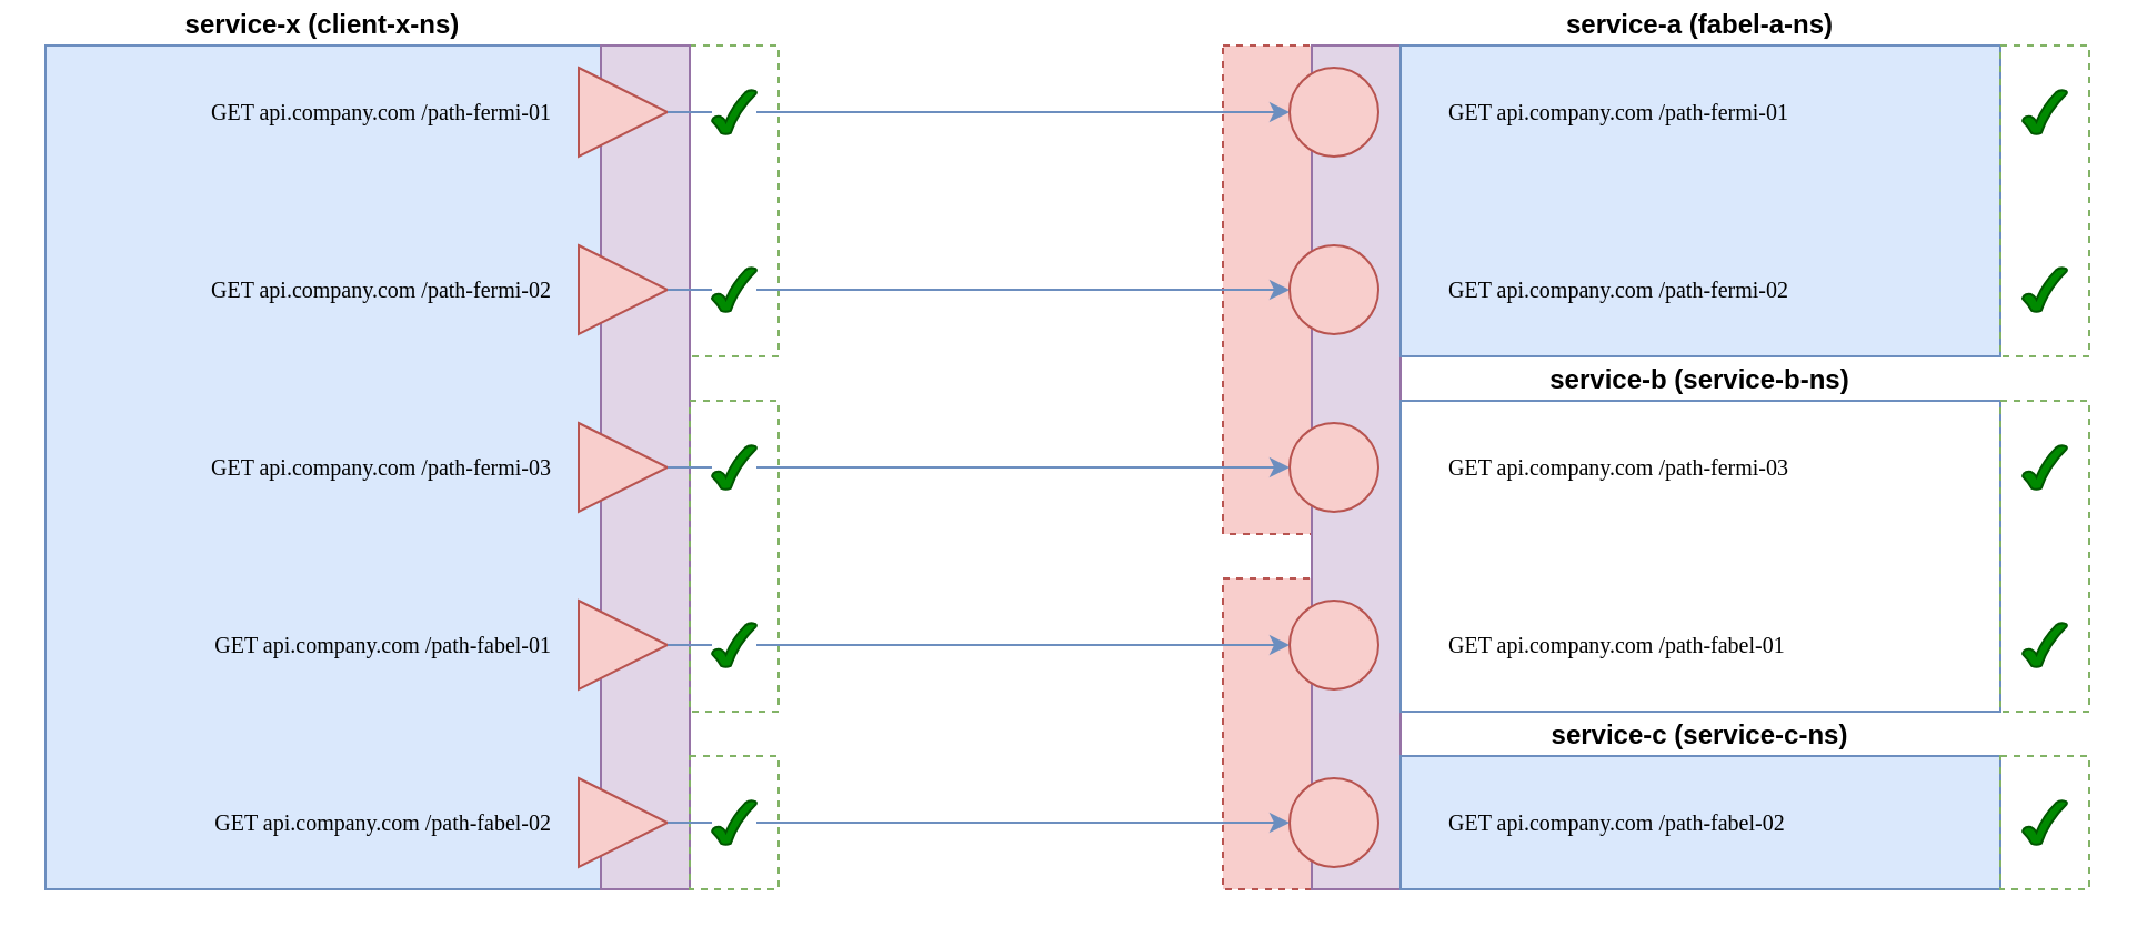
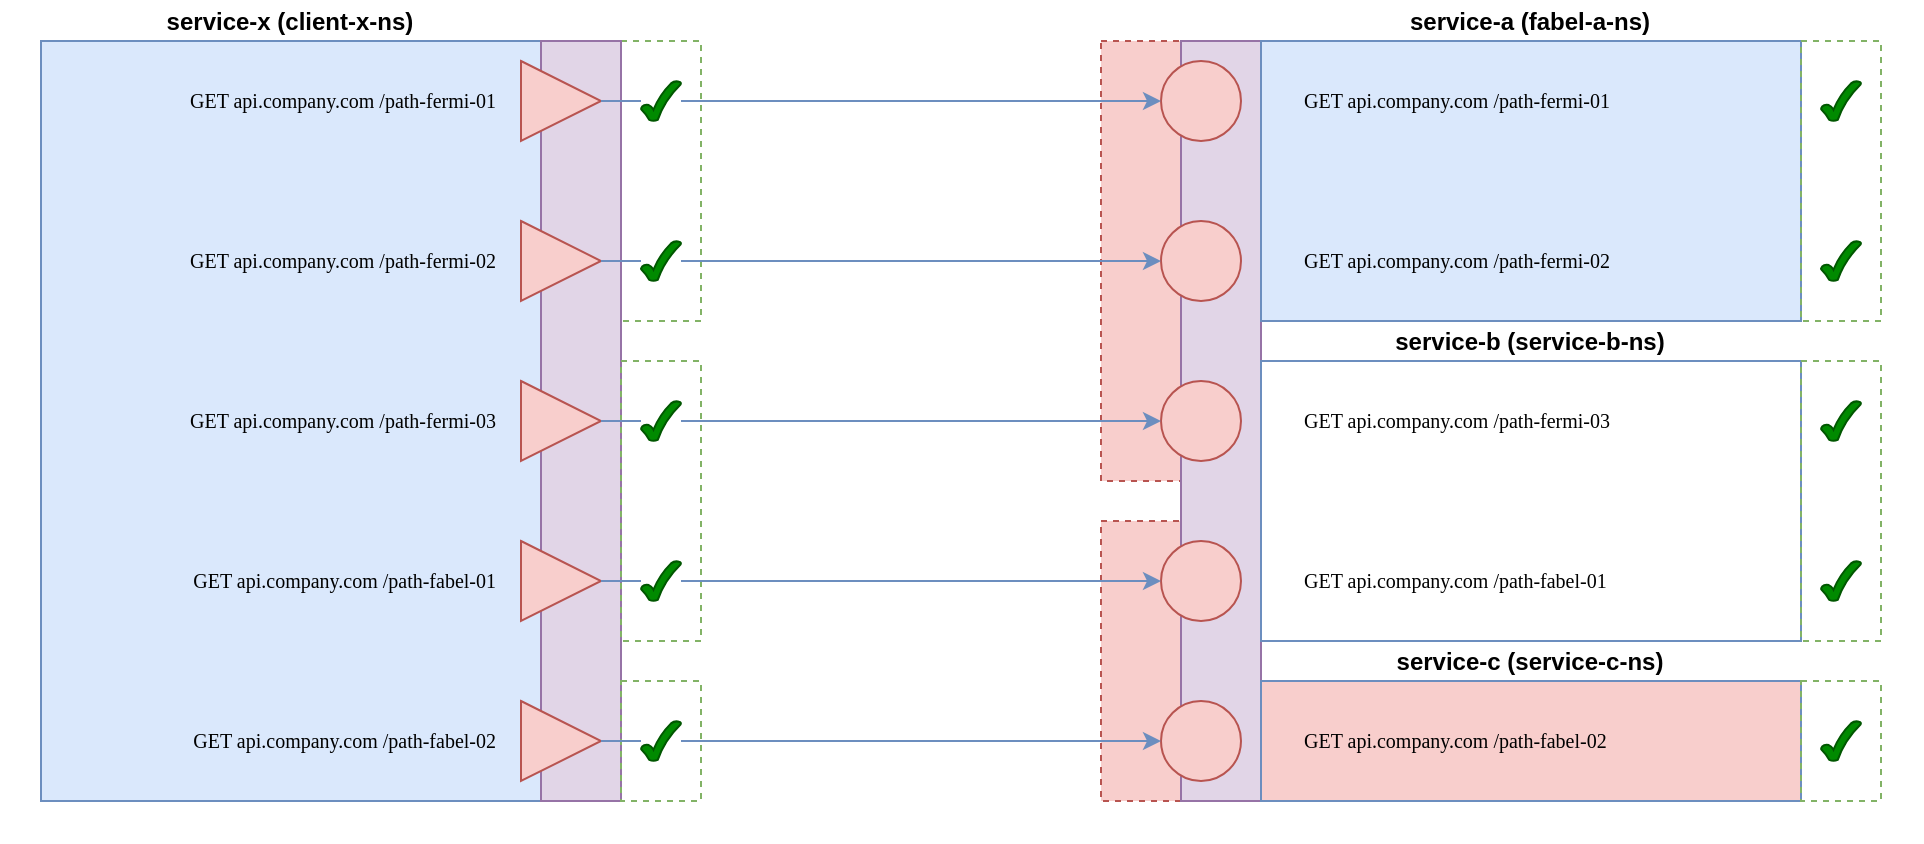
  <mxCell id="0" />
  <mxCell id="1" parent="0" />
  <mxCell id="2" value="" style="rounded=0;whiteSpace=wrap;html=1;fontFamily=Lucida Console;fontSize=10;strokeColor=#82b366;fillColor=none;dashed=1;" vertex="1" parent="1"><mxGeometry x="310" y="20" width="40" height="140" as="geometry" /></mxCell>
  <mxCell id="3" value="&lt;b&gt;service-x (client-x-ns)&lt;/b&gt;" style="rounded=0;whiteSpace=wrap;html=1;fillColor=#dae8fc;strokeColor=#6c8ebf;labelPosition=center;verticalLabelPosition=top;align=center;verticalAlign=bottom;" vertex="1" parent="1"><mxGeometry x="20" y="20" width="250" height="380" as="geometry" /></mxCell>
  <mxCell id="4" value="" style="rounded=0;whiteSpace=wrap;html=1;dashed=1;fillColor=#f8cecc;fontFamily=Lucida Console;fontSize=10;strokeColor=#b85450;" vertex="1" parent="1"><mxGeometry x="550" y="260" width="40" height="140" as="geometry" /></mxCell>
  <mxCell id="5" value="" style="rounded=0;whiteSpace=wrap;html=1;dashed=1;fillColor=#f8cecc;fontFamily=Lucida Console;fontSize=10;strokeColor=#b85450;" vertex="1" parent="1"><mxGeometry x="550" y="20" width="40" height="220" as="geometry" /></mxCell>
  <mxCell id="6" value="" style="rounded=0;whiteSpace=wrap;html=1;fillColor=#e1d5e7;strokeColor=#9673a6;labelPosition=center;verticalLabelPosition=top;align=center;verticalAlign=bottom;" vertex="1" parent="1"><mxGeometry x="590" y="20" width="40" height="380" as="geometry" /></mxCell>
  <mxCell id="7" value="" style="rounded=0;whiteSpace=wrap;html=1;fillColor=#e1d5e7;strokeColor=#9673a6;labelPosition=center;verticalLabelPosition=top;align=center;verticalAlign=bottom;" vertex="1" parent="1"><mxGeometry x="270" y="20" width="40" height="380" as="geometry" /></mxCell>
  <mxCell id="8" value="" style="triangle;whiteSpace=wrap;html=1;fillColor=#f8cecc;strokeColor=#b85450;" vertex="1" parent="1"><mxGeometry x="260" y="30" width="40" height="40" as="geometry" /></mxCell>
  <mxCell id="9" value="" style="ellipse;whiteSpace=wrap;html=1;aspect=fixed;fillColor=#f8cecc;strokeColor=#b85450;" vertex="1" parent="1"><mxGeometry x="580" y="30" width="40" height="40" as="geometry" /></mxCell>
  <mxCell id="10" value="" style="triangle;whiteSpace=wrap;html=1;fillColor=#f8cecc;strokeColor=#b85450;" vertex="1" parent="1"><mxGeometry x="260" y="110" width="40" height="40" as="geometry" /></mxCell>
  <mxCell id="11" value="" style="ellipse;whiteSpace=wrap;html=1;aspect=fixed;fillColor=#f8cecc;strokeColor=#b85450;" vertex="1" parent="1"><mxGeometry x="580" y="110" width="40" height="40" as="geometry" /></mxCell>
  <mxCell id="12" value="" style="triangle;whiteSpace=wrap;html=1;fillColor=#f8cecc;strokeColor=#b85450;" vertex="1" parent="1"><mxGeometry x="260" y="190" width="40" height="40" as="geometry" /></mxCell>
  <mxCell id="13" value="" style="ellipse;whiteSpace=wrap;html=1;aspect=fixed;fillColor=#f8cecc;strokeColor=#b85450;" vertex="1" parent="1"><mxGeometry x="580" y="190" width="40" height="40" as="geometry" /></mxCell>
  <mxCell id="14" value="" style="triangle;whiteSpace=wrap;html=1;fillColor=#f8cecc;strokeColor=#b85450;" vertex="1" parent="1"><mxGeometry x="260" y="270" width="40" height="40" as="geometry" /></mxCell>
  <mxCell id="15" value="" style="ellipse;whiteSpace=wrap;html=1;aspect=fixed;fillColor=#f8cecc;strokeColor=#b85450;" vertex="1" parent="1"><mxGeometry x="580" y="270" width="40" height="40" as="geometry" /></mxCell>
  <mxCell id="16" value="" style="triangle;whiteSpace=wrap;html=1;fillColor=#f8cecc;strokeColor=#b85450;" vertex="1" parent="1"><mxGeometry x="260" y="350" width="40" height="40" as="geometry" /></mxCell>
  <mxCell id="17" value="" style="ellipse;whiteSpace=wrap;html=1;aspect=fixed;fillColor=#f8cecc;strokeColor=#b85450;" vertex="1" parent="1"><mxGeometry x="580" y="350" width="40" height="40" as="geometry" /></mxCell>
  <mxCell id="18" value="" style="rounded=0;whiteSpace=wrap;html=1;fontFamily=Lucida Console;fontSize=10;strokeColor=#82b366;fillColor=none;dashed=1;" vertex="1" parent="1"><mxGeometry x="310" y="180" width="40" height="140" as="geometry" /></mxCell>
  <mxCell id="19" value="" style="rounded=0;whiteSpace=wrap;html=1;fontFamily=Lucida Console;fontSize=10;strokeColor=#82b366;fillColor=none;dashed=1;" vertex="1" parent="1"><mxGeometry x="310" y="340" width="40" height="60" as="geometry" /></mxCell>
  <mxCell id="20" value="GET api.company.com /path-fermi-01" style="text;html=1;strokeColor=none;fillColor=none;align=right;verticalAlign=middle;whiteSpace=wrap;rounded=0;fontFamily=Lucida Console;fontSize=10;" vertex="1" parent="1"><mxGeometry x="40" y="40" width="210" height="20" as="geometry" /></mxCell>
  <mxCell id="21" value="GET api.company.com /path-fermi-02" style="text;html=1;strokeColor=none;fillColor=none;align=right;verticalAlign=middle;whiteSpace=wrap;rounded=0;fontFamily=Lucida Console;fontSize=10;" vertex="1" parent="1"><mxGeometry x="40" y="120" width="210" height="20" as="geometry" /></mxCell>
  <mxCell id="22" value="GET api.company.com /path-fermi-03" style="text;html=1;strokeColor=none;fillColor=none;align=right;verticalAlign=middle;whiteSpace=wrap;rounded=0;fontFamily=Lucida Console;fontSize=10;" vertex="1" parent="1"><mxGeometry x="40" y="200" width="210" height="20" as="geometry" /></mxCell>
  <mxCell id="23" value="GET api.company.com /path-fabel-01" style="text;html=1;strokeColor=none;fillColor=none;align=right;verticalAlign=middle;whiteSpace=wrap;rounded=0;fontFamily=Lucida Console;fontSize=10;" vertex="1" parent="1"><mxGeometry x="40" y="280" width="210" height="20" as="geometry" /></mxCell>
  <mxCell id="24" value="GET api.company.com /path-fabel-02" style="text;html=1;strokeColor=none;fillColor=none;align=right;verticalAlign=middle;whiteSpace=wrap;rounded=0;fontFamily=Lucida Console;fontSize=10;" vertex="1" parent="1"><mxGeometry x="40" y="360" width="210" height="20" as="geometry" /></mxCell>
  <mxCell id="25" value="&lt;b&gt;service-a (fabel-a-ns)&lt;/b&gt;" style="rounded=0;whiteSpace=wrap;html=1;fillColor=#dae8fc;strokeColor=#6c8ebf;labelPosition=center;verticalLabelPosition=top;align=center;verticalAlign=bottom;" vertex="1" parent="1"><mxGeometry x="630" y="20" width="270" height="140" as="geometry" /></mxCell>
  <mxCell id="26" value="&lt;b&gt;service-b (service-b-ns)&lt;/b&gt;" style="rounded=0;whiteSpace=wrap;html=1;fillColor=#ffffff;strokeColor=#6c8ebf;labelPosition=center;verticalLabelPosition=top;align=center;verticalAlign=bottom;" vertex="1" parent="1"><mxGeometry x="630" y="180" width="270" height="140" as="geometry" /></mxCell>
- <mxCell id="27" value="&lt;b&gt;service-c (service-c-ns)&lt;/b&gt;" style="rounded=0;whiteSpace=wrap;html=1;fillColor=#dae8fc;strokeColor=#6c8ebf;labelPosition=center;verticalLabelPosition=top;align=center;verticalAlign=bottom;" vertex="1" parent="1"><mxGeometry x="630" y="340" width="270" height="60" as="geometry" /></mxCell>
+ <mxCell id="27" value="&lt;b&gt;service-c (service-c-ns)&lt;/b&gt;" style="rounded=0;whiteSpace=wrap;html=1;fillColor=#f8cecc;strokeColor=#6c8ebf;labelPosition=center;verticalLabelPosition=top;align=center;verticalAlign=bottom;" vertex="1" parent="1"><mxGeometry x="630" y="340" width="270" height="60" as="geometry" /></mxCell>
  <mxCell id="28" value="GET api.company.com /path-fermi-01" style="text;html=1;strokeColor=none;fillColor=none;align=left;verticalAlign=middle;whiteSpace=wrap;rounded=0;fontFamily=Lucida Console;fontSize=10;" vertex="1" parent="1"><mxGeometry x="650" y="40" width="210" height="20" as="geometry" /></mxCell>
  <mxCell id="29" value="GET api.company.com /path-fermi-02" style="text;html=1;strokeColor=none;fillColor=none;align=left;verticalAlign=middle;whiteSpace=wrap;rounded=0;fontFamily=Lucida Console;fontSize=10;" vertex="1" parent="1"><mxGeometry x="650" y="120" width="210" height="20" as="geometry" /></mxCell>
  <mxCell id="30" value="GET api.company.com /path-fermi-03" style="text;html=1;strokeColor=none;fillColor=none;align=left;verticalAlign=middle;whiteSpace=wrap;rounded=0;fontFamily=Lucida Console;fontSize=10;" vertex="1" parent="1"><mxGeometry x="650" y="200" width="210" height="20" as="geometry" /></mxCell>
  <mxCell id="31" value="GET api.company.com /path-fabel-01" style="text;html=1;strokeColor=none;fillColor=none;align=left;verticalAlign=middle;whiteSpace=wrap;rounded=0;fontFamily=Lucida Console;fontSize=10;" vertex="1" parent="1"><mxGeometry x="650" y="280" width="210" height="20" as="geometry" /></mxCell>
  <mxCell id="32" value="GET api.company.com /path-fabel-02" style="text;html=1;strokeColor=none;fillColor=none;align=left;verticalAlign=middle;whiteSpace=wrap;rounded=0;fontFamily=Lucida Console;fontSize=10;" vertex="1" parent="1"><mxGeometry x="650" y="360" width="210" height="20" as="geometry" /></mxCell>
  <mxCell id="33" value="" style="rounded=0;whiteSpace=wrap;html=1;fontFamily=Lucida Console;fontSize=10;strokeColor=#82b366;fillColor=none;dashed=1;" vertex="1" parent="1"><mxGeometry x="900" y="20" width="40" height="140" as="geometry" /></mxCell>
  <mxCell id="34" value="" style="verticalLabelPosition=bottom;verticalAlign=top;html=1;shape=mxgraph.basic.tick;fillColor=#008a00;align=left;strokeColor=#005700;fontColor=#ffffff;shadow=0;sketch=0;" vertex="1" parent="1"><mxGeometry x="910" y="40" width="20" height="20" as="geometry" /></mxCell>
  <mxCell id="35" value="" style="verticalLabelPosition=bottom;verticalAlign=top;html=1;shape=mxgraph.basic.tick;fillColor=#008a00;align=left;strokeColor=#005700;fontColor=#ffffff;shadow=0;sketch=0;" vertex="1" parent="1"><mxGeometry x="910" y="120" width="20" height="20" as="geometry" /></mxCell>
  <mxCell id="36" value="" style="rounded=0;whiteSpace=wrap;html=1;fontFamily=Lucida Console;fontSize=10;strokeColor=#82b366;fillColor=none;dashed=1;" vertex="1" parent="1"><mxGeometry x="900" y="180" width="40" height="140" as="geometry" /></mxCell>
  <mxCell id="37" value="" style="verticalLabelPosition=bottom;verticalAlign=top;html=1;shape=mxgraph.basic.tick;fillColor=#008a00;align=left;strokeColor=#005700;fontColor=#ffffff;shadow=0;sketch=0;" vertex="1" parent="1"><mxGeometry x="910" y="200" width="20" height="20" as="geometry" /></mxCell>
  <mxCell id="38" value="" style="verticalLabelPosition=bottom;verticalAlign=top;html=1;shape=mxgraph.basic.tick;fillColor=#008a00;align=left;strokeColor=#005700;fontColor=#ffffff;shadow=0;sketch=0;" vertex="1" parent="1"><mxGeometry x="910" y="280" width="20" height="20" as="geometry" /></mxCell>
  <mxCell id="39" value="" style="rounded=0;whiteSpace=wrap;html=1;fontFamily=Lucida Console;fontSize=10;strokeColor=#82b366;fillColor=none;dashed=1;" vertex="1" parent="1"><mxGeometry x="900" y="340" width="40" height="60" as="geometry" /></mxCell>
  <mxCell id="40" value="" style="verticalLabelPosition=bottom;verticalAlign=top;html=1;shape=mxgraph.basic.tick;fillColor=#008a00;align=left;strokeColor=#005700;fontColor=#ffffff;shadow=0;sketch=0;" vertex="1" parent="1"><mxGeometry x="910" y="360" width="20" height="20" as="geometry" /></mxCell>
  <mxCell id="41" value="" style="endArrow=classic;html=1;fontFamily=Lucida Console;fontSize=10;fillColor=#dae8fc;strokeColor=#6c8ebf;exitX=1;exitY=0.5;exitDx=0;exitDy=0;entryX=0;entryY=0.5;entryDx=0;entryDy=0;" edge="1" parent="1" source="43" target="9"><mxGeometry width="50" height="50" relative="1" as="geometry"><mxPoint x="330" y="5" as="sourcePoint" /><mxPoint x="560" y="5" as="targetPoint" /></mxGeometry></mxCell>
  <mxCell id="42" value="" style="endArrow=classic;html=1;fontFamily=Lucida Console;fontSize=10;fillColor=#dae8fc;strokeColor=#6c8ebf;exitX=1;exitY=0.5;exitDx=0;exitDy=0;entryX=0;entryY=0.5;entryDx=0;entryDy=0;" edge="1" parent="1" source="45" target="11"><mxGeometry width="50" height="50" relative="1" as="geometry"><mxPoint x="310" y="60" as="sourcePoint" /><mxPoint x="590" y="60" as="targetPoint" /></mxGeometry></mxCell>
  <mxCell id="43" value="" style="verticalLabelPosition=bottom;verticalAlign=top;html=1;shape=mxgraph.basic.tick;fillColor=#008a00;align=left;strokeColor=#005700;fontColor=#ffffff;shadow=0;sketch=0;" vertex="1" parent="1"><mxGeometry x="320" y="40" width="20" height="20" as="geometry" /></mxCell>
  <mxCell id="44" value="" style="endArrow=none;html=1;fontFamily=Lucida Console;fontSize=10;fillColor=#dae8fc;strokeColor=#6c8ebf;exitX=1;exitY=0.5;exitDx=0;exitDy=0;entryX=0;entryY=0.5;entryDx=0;entryDy=0;endFill=0;" edge="1" parent="1" source="8" target="43"><mxGeometry width="50" height="50" relative="1" as="geometry"><mxPoint x="300" y="50" as="sourcePoint" /><mxPoint x="580" y="50" as="targetPoint" /></mxGeometry></mxCell>
  <mxCell id="45" value="" style="verticalLabelPosition=bottom;verticalAlign=top;html=1;shape=mxgraph.basic.tick;fillColor=#008a00;align=left;strokeColor=#005700;fontColor=#ffffff;shadow=0;sketch=0;" vertex="1" parent="1"><mxGeometry x="320" y="120" width="20" height="20" as="geometry" /></mxCell>
  <mxCell id="46" value="" style="endArrow=none;html=1;fontFamily=Lucida Console;fontSize=10;fillColor=#dae8fc;strokeColor=#6c8ebf;exitX=1;exitY=0.5;exitDx=0;exitDy=0;entryX=0;entryY=0.5;entryDx=0;entryDy=0;endFill=0;" edge="1" parent="1" source="10" target="45"><mxGeometry width="50" height="50" relative="1" as="geometry"><mxPoint x="300" y="130" as="sourcePoint" /><mxPoint x="580" y="130" as="targetPoint" /></mxGeometry></mxCell>
  <mxCell id="47" value="" style="endArrow=classic;html=1;fontFamily=Lucida Console;fontSize=10;fillColor=#dae8fc;strokeColor=#6c8ebf;exitX=1;exitY=0.5;exitDx=0;exitDy=0;entryX=0;entryY=0.5;entryDx=0;entryDy=0;" edge="1" parent="1" source="48" target="13"><mxGeometry width="50" height="50" relative="1" as="geometry"><mxPoint x="350" y="140" as="sourcePoint" /><mxPoint x="590" y="140" as="targetPoint" /></mxGeometry></mxCell>
  <mxCell id="48" value="" style="verticalLabelPosition=bottom;verticalAlign=top;html=1;shape=mxgraph.basic.tick;fillColor=#008a00;align=left;strokeColor=#005700;fontColor=#ffffff;shadow=0;sketch=0;" vertex="1" parent="1"><mxGeometry x="320" y="200" width="20" height="20" as="geometry" /></mxCell>
  <mxCell id="49" value="" style="endArrow=none;html=1;fontFamily=Lucida Console;fontSize=10;fillColor=#dae8fc;strokeColor=#6c8ebf;exitX=1;exitY=0.5;exitDx=0;exitDy=0;entryX=0;entryY=0.5;entryDx=0;entryDy=0;endFill=0;" edge="1" parent="1" source="12" target="48"><mxGeometry width="50" height="50" relative="1" as="geometry"><mxPoint x="300" y="210" as="sourcePoint" /><mxPoint x="580" y="210" as="targetPoint" /></mxGeometry></mxCell>
  <mxCell id="50" value="" style="endArrow=classic;html=1;fontFamily=Lucida Console;fontSize=10;fillColor=#dae8fc;strokeColor=#6c8ebf;exitX=1;exitY=0.5;exitDx=0;exitDy=0;entryX=0;entryY=0.5;entryDx=0;entryDy=0;" edge="1" parent="1" source="51" target="15"><mxGeometry width="50" height="50" relative="1" as="geometry"><mxPoint x="350" y="220" as="sourcePoint" /><mxPoint x="590" y="220" as="targetPoint" /></mxGeometry></mxCell>
  <mxCell id="51" value="" style="verticalLabelPosition=bottom;verticalAlign=top;html=1;shape=mxgraph.basic.tick;fillColor=#008a00;align=left;strokeColor=#005700;fontColor=#ffffff;shadow=0;sketch=0;" vertex="1" parent="1"><mxGeometry x="320" y="280" width="20" height="20" as="geometry" /></mxCell>
  <mxCell id="52" value="" style="endArrow=none;html=1;fontFamily=Lucida Console;fontSize=10;fillColor=#dae8fc;strokeColor=#6c8ebf;exitX=1;exitY=0.5;exitDx=0;exitDy=0;entryX=0;entryY=0.5;entryDx=0;entryDy=0;endFill=0;" edge="1" parent="1" source="14" target="51"><mxGeometry width="50" height="50" relative="1" as="geometry"><mxPoint x="300" y="290" as="sourcePoint" /><mxPoint x="580" y="290" as="targetPoint" /></mxGeometry></mxCell>
  <mxCell id="53" value="" style="endArrow=classic;html=1;fontFamily=Lucida Console;fontSize=10;fillColor=#dae8fc;strokeColor=#6c8ebf;exitX=1;exitY=0.5;exitDx=0;exitDy=0;entryX=0;entryY=0.5;entryDx=0;entryDy=0;" edge="1" parent="1" source="54" target="17"><mxGeometry width="50" height="50" relative="1" as="geometry"><mxPoint x="350" y="300" as="sourcePoint" /><mxPoint x="590" y="300" as="targetPoint" /></mxGeometry></mxCell>
  <mxCell id="54" value="" style="verticalLabelPosition=bottom;verticalAlign=top;html=1;shape=mxgraph.basic.tick;fillColor=#008a00;align=left;strokeColor=#005700;fontColor=#ffffff;shadow=0;sketch=0;" vertex="1" parent="1"><mxGeometry x="320" y="360" width="20" height="20" as="geometry" /></mxCell>
  <mxCell id="55" value="" style="endArrow=none;html=1;fontFamily=Lucida Console;fontSize=10;fillColor=#dae8fc;strokeColor=#6c8ebf;exitX=1;exitY=0.5;exitDx=0;exitDy=0;entryX=0;entryY=0.5;entryDx=0;entryDy=0;endFill=0;" edge="1" parent="1" source="16" target="54"><mxGeometry width="50" height="50" relative="1" as="geometry"><mxPoint x="300" y="370" as="sourcePoint" /><mxPoint x="580" y="370" as="targetPoint" /></mxGeometry></mxCell>
